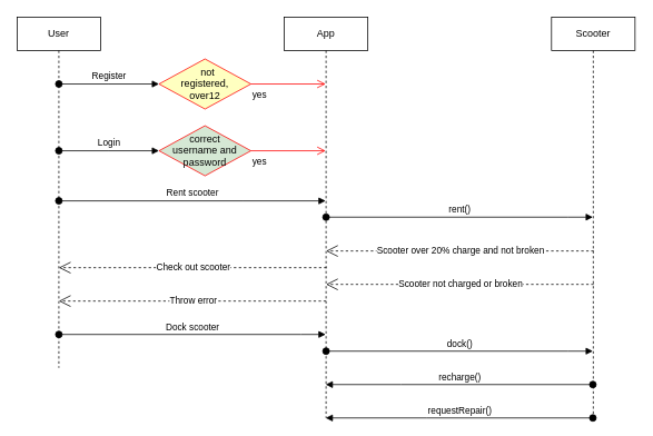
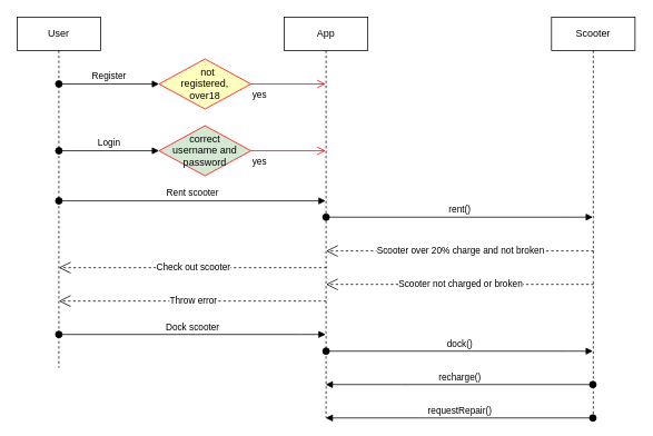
  <mxCell id="0" />
  <mxCell id="1" parent="0" />
  <mxCell id="2" value="User" style="shape=umlLifeline;perimeter=lifelinePerimeter;whiteSpace=wrap;html=1;container=0;dropTarget=0;collapsible=0;recursiveResize=0;outlineConnect=0;portConstraint=eastwest;newEdgeStyle={&quot;edgeStyle&quot;:&quot;elbowEdgeStyle&quot;,&quot;elbow&quot;:&quot;vertical&quot;,&quot;curved&quot;:0,&quot;rounded&quot;:0};" parent="1" vertex="1"><mxGeometry x="20" y="20" width="100" height="420" as="geometry" /></mxCell>
  <mxCell id="3" value="App" style="shape=umlLifeline;perimeter=lifelinePerimeter;whiteSpace=wrap;html=1;container=0;dropTarget=0;collapsible=0;recursiveResize=0;outlineConnect=0;portConstraint=eastwest;newEdgeStyle={&quot;edgeStyle&quot;:&quot;elbowEdgeStyle&quot;,&quot;elbow&quot;:&quot;vertical&quot;,&quot;curved&quot;:0,&quot;rounded&quot;:0};" parent="1" vertex="1"><mxGeometry x="340" y="20" width="100" height="480" as="geometry" /></mxCell>
  <mxCell id="4" value="Scooter" style="shape=umlLifeline;perimeter=lifelinePerimeter;whiteSpace=wrap;html=1;container=0;dropTarget=0;collapsible=0;recursiveResize=0;outlineConnect=0;portConstraint=eastwest;newEdgeStyle={&quot;edgeStyle&quot;:&quot;elbowEdgeStyle&quot;,&quot;elbow&quot;:&quot;vertical&quot;,&quot;curved&quot;:0,&quot;rounded&quot;:0};" parent="1" vertex="1"><mxGeometry x="660" y="20" width="100" height="480" as="geometry" /></mxCell>
  <mxCell id="5" value="Register" style="html=1;verticalAlign=bottom;startArrow=oval;startFill=1;endArrow=block;startSize=8;edgeStyle=elbowEdgeStyle;elbow=vertical;curved=0;rounded=0;" parent="1" edge="1"><mxGeometry x="0.002" width="60" relative="1" as="geometry"><mxPoint x="70" y="100" as="sourcePoint" /><mxPoint x="190" y="100" as="targetPoint" /><mxPoint as="offset" /></mxGeometry></mxCell>
  <mxCell id="6" value="Rent scooter" style="html=1;verticalAlign=bottom;startArrow=oval;startFill=1;endArrow=block;startSize=8;edgeStyle=elbowEdgeStyle;elbow=vertical;curved=0;rounded=0;" parent="1" target="3" edge="1"><mxGeometry x="0.002" width="60" relative="1" as="geometry"><mxPoint x="70" y="240" as="sourcePoint" /><mxPoint x="130" y="180" as="targetPoint" /><Array as="points"><mxPoint x="290" y="240" /><mxPoint x="360" y="140" /></Array><mxPoint as="offset" /></mxGeometry></mxCell>
  <mxCell id="7" value="rent()" style="html=1;verticalAlign=bottom;startArrow=oval;startFill=1;endArrow=block;startSize=8;edgeStyle=elbowEdgeStyle;elbow=vertical;curved=0;rounded=0;" parent="1" edge="1"><mxGeometry x="0.002" width="60" relative="1" as="geometry"><mxPoint x="390" y="259.5" as="sourcePoint" /><mxPoint x="709.5" y="259.5" as="targetPoint" /><Array as="points"><mxPoint x="680" y="259.5" /></Array><mxPoint as="offset" /></mxGeometry></mxCell>
  <mxCell id="8" value="Scooter over 20% charge and not broken" style="endArrow=open;endSize=12;dashed=1;html=1;rounded=0;" parent="1" edge="1"><mxGeometry width="160" relative="1" as="geometry"><mxPoint x="710.5" y="300" as="sourcePoint" /><mxPoint x="390" y="300" as="targetPoint" /></mxGeometry></mxCell>
  <mxCell id="9" value="Scooter not charged or broken" style="endArrow=open;endSize=12;dashed=1;html=1;rounded=0;" parent="1" edge="1"><mxGeometry x="0.002" width="160" relative="1" as="geometry"><mxPoint x="710.5" y="340" as="sourcePoint" /><mxPoint x="390" y="340" as="targetPoint" /><mxPoint x="1" as="offset" /></mxGeometry></mxCell>
  <mxCell id="10" value="Throw error" style="endArrow=open;endSize=12;dashed=1;html=1;rounded=0;" parent="1" edge="1"><mxGeometry x="-0.003" width="160" relative="1" as="geometry"><mxPoint x="390" y="360" as="sourcePoint" /><mxPoint x="70" y="360" as="targetPoint" /><Array as="points"><mxPoint x="320.5" y="360" /><mxPoint x="150.5" y="360" /></Array><mxPoint x="1" as="offset" /></mxGeometry></mxCell>
  <mxCell id="11" value="Dock scooter" style="html=1;verticalAlign=bottom;startArrow=oval;startFill=1;endArrow=block;startSize=8;edgeStyle=elbowEdgeStyle;elbow=vertical;curved=0;rounded=0;" parent="1" edge="1"><mxGeometry x="0.002" width="60" relative="1" as="geometry"><mxPoint x="70" y="400" as="sourcePoint" /><mxPoint x="389.5" y="400" as="targetPoint" /><Array as="points"><mxPoint x="360" y="400" /></Array><mxPoint as="offset" /></mxGeometry></mxCell>
  <mxCell id="12" value="dock()" style="html=1;verticalAlign=bottom;startArrow=oval;startFill=1;endArrow=block;startSize=8;edgeStyle=elbowEdgeStyle;elbow=vertical;curved=0;rounded=0;" parent="1" edge="1"><mxGeometry x="0.002" width="60" relative="1" as="geometry"><mxPoint x="390" y="420" as="sourcePoint" /><mxPoint x="709.5" y="420" as="targetPoint" /><Array as="points"><mxPoint x="680" y="420" /></Array><mxPoint as="offset" /></mxGeometry></mxCell>
  <mxCell id="13" value="recharge()" style="html=1;verticalAlign=bottom;startArrow=oval;startFill=1;endArrow=block;startSize=8;edgeStyle=elbowEdgeStyle;elbow=vertical;curved=0;rounded=0;" parent="1" source="4" target="3" edge="1"><mxGeometry x="0.002" width="60" relative="1" as="geometry"><mxPoint x="610" y="380" as="sourcePoint" /><mxPoint x="709.5" y="360" as="targetPoint" /><Array as="points"><mxPoint x="480" y="460" /><mxPoint x="530" y="360" /><mxPoint x="680" y="360" /></Array><mxPoint as="offset" /></mxGeometry></mxCell>
  <mxCell id="14" value="requestRepair()" style="html=1;verticalAlign=bottom;startArrow=oval;startFill=1;endArrow=block;startSize=8;edgeStyle=elbowEdgeStyle;elbow=vertical;curved=0;rounded=0;" parent="1" source="4" target="3" edge="1"><mxGeometry x="0.002" width="60" relative="1" as="geometry"><mxPoint x="640" y="460" as="sourcePoint" /><mxPoint x="709.5" y="400" as="targetPoint" /><Array as="points"><mxPoint x="510" y="500" /><mxPoint x="640" y="400" /><mxPoint x="680" y="400" /></Array><mxPoint as="offset" /></mxGeometry></mxCell>
  <mxCell id="15" value="Check out scooter" style="endArrow=open;endSize=12;dashed=1;html=1;rounded=0;" parent="1" edge="1"><mxGeometry width="160" relative="1" as="geometry"><mxPoint x="390.5" y="320" as="sourcePoint" /><mxPoint x="70" y="320" as="targetPoint" /></mxGeometry></mxCell>
- <mxCell id="16" value="&amp;nbsp; not &lt;br&gt;registered, &lt;br&gt;over12" style="rhombus;whiteSpace=wrap;html=1;fontColor=#000000;fillColor=#ffffc0;strokeColor=#ff0000;" parent="1" vertex="1"><mxGeometry x="190" y="70" width="110" height="60" as="geometry" /></mxCell>
+ <mxCell id="16" value="&amp;nbsp; not &lt;br&gt;registered, &lt;br&gt;over18" style="rhombus;whiteSpace=wrap;html=1;fontColor=#000000;fillColor=#ffffc0;strokeColor=#ff0000;" parent="1" vertex="1"><mxGeometry x="190" y="70" width="110" height="60" as="geometry" /></mxCell>
  <mxCell id="17" value="yes" style="edgeStyle=orthogonalEdgeStyle;html=1;align=left;verticalAlign=top;endArrow=open;endSize=8;strokeColor=#ff0000;rounded=0;exitX=1;exitY=0.5;exitDx=0;exitDy=0;" parent="1" source="16" target="3" edge="1"><mxGeometry x="-1" relative="1" as="geometry"><mxPoint x="280" y="180" as="targetPoint" /><Array as="points"><mxPoint x="360" y="100" /><mxPoint x="360" y="100" /></Array></mxGeometry></mxCell>
  <mxCell id="18" value="Login" style="html=1;verticalAlign=bottom;startArrow=oval;startFill=1;endArrow=block;startSize=8;edgeStyle=elbowEdgeStyle;elbow=vertical;curved=0;rounded=0;" parent="1" edge="1"><mxGeometry x="0.002" width="60" relative="1" as="geometry"><mxPoint x="70" y="180" as="sourcePoint" /><mxPoint x="190" y="180" as="targetPoint" /><mxPoint as="offset" /></mxGeometry></mxCell>
  <mxCell id="19" value="correct&lt;br&gt;username and&lt;br&gt;password" style="rhombus;whiteSpace=wrap;html=1;fontColor=#000000;fillColor=#d5e8d4;strokeColor=#ff0000;" parent="1" vertex="1"><mxGeometry x="190" y="150" width="110" height="60" as="geometry" /></mxCell>
  <mxCell id="20" value="yes" style="edgeStyle=orthogonalEdgeStyle;html=1;align=left;verticalAlign=top;endArrow=open;endSize=8;strokeColor=#ff0000;rounded=0;exitX=1;exitY=0.5;exitDx=0;exitDy=0;" parent="1" source="19" target="3" edge="1"><mxGeometry x="-1" relative="1" as="geometry"><mxPoint x="399.5" y="110" as="targetPoint" /><mxPoint x="310" y="110" as="sourcePoint" /><Array as="points"><mxPoint x="350" y="180" /><mxPoint x="350" y="180" /></Array></mxGeometry></mxCell>
